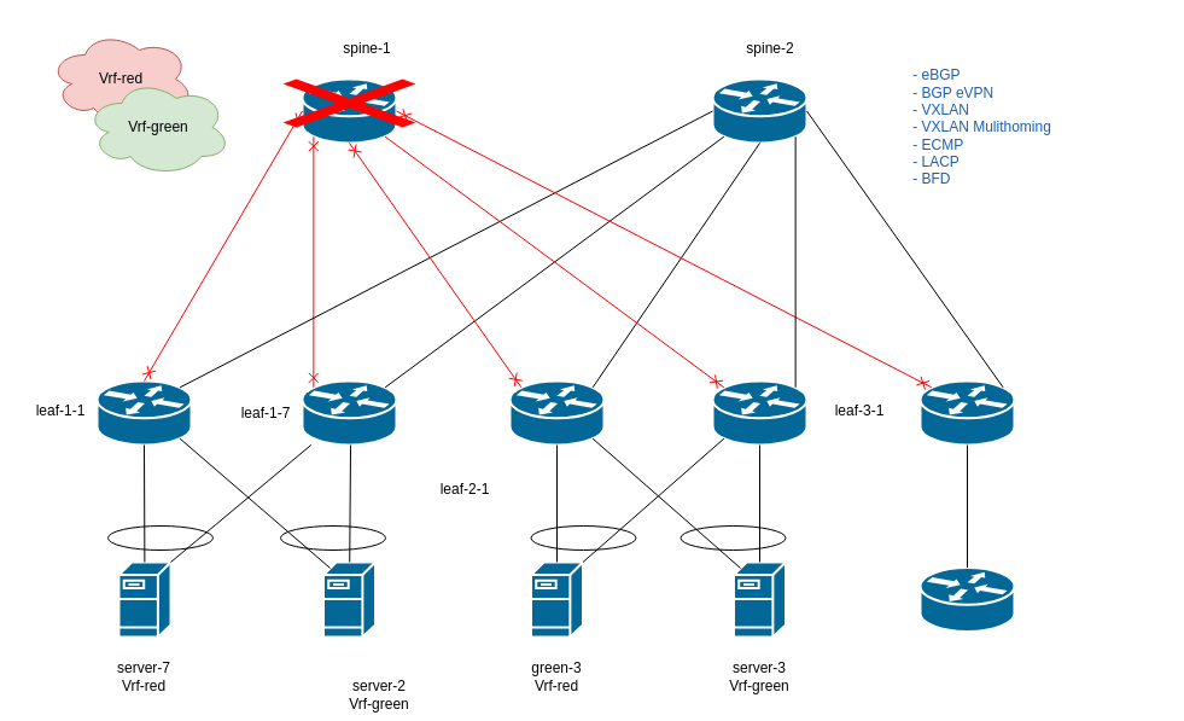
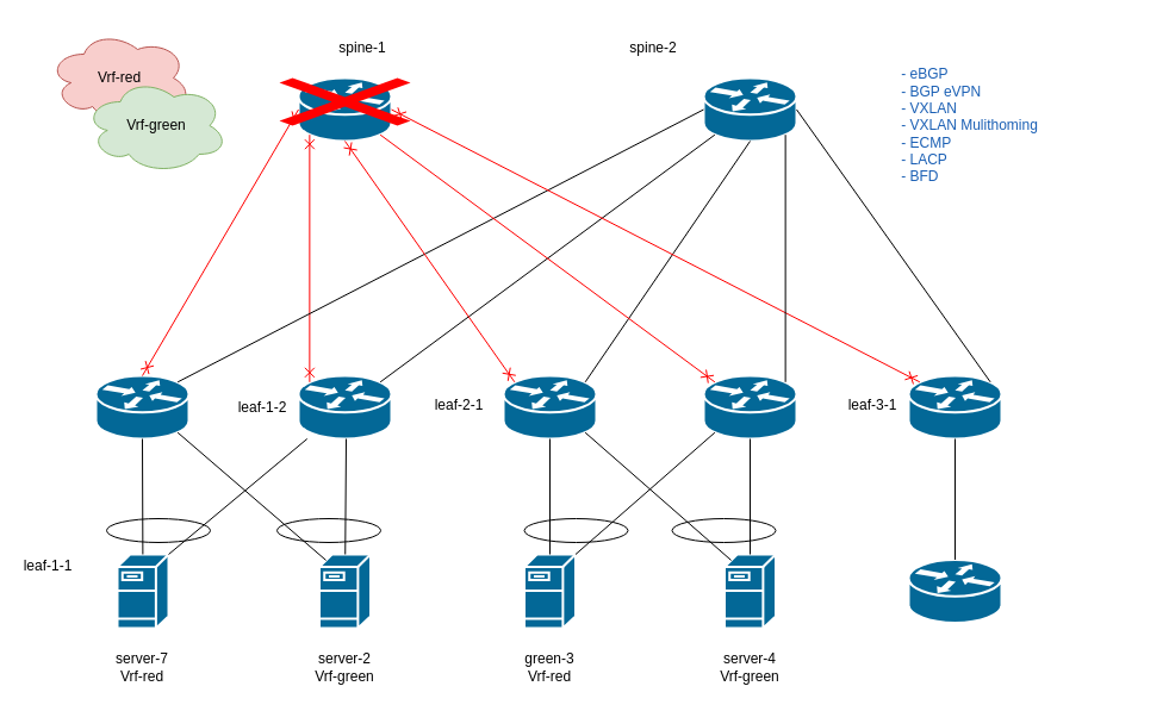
  <mxCell id="0" />
  <mxCell id="1" parent="0" />
  <mxCell id="2" value="" style="shape=mxgraph.cisco.routers.router;sketch=0;html=1;pointerEvents=1;dashed=0;fillColor=#036897;strokeColor=#ffffff;strokeWidth=2;verticalLabelPosition=bottom;verticalAlign=top;align=center;outlineConnect=0;" parent="1" vertex="1"><mxGeometry x="80" y="315" width="78" height="53" as="geometry" /></mxCell>
  <mxCell id="3" value="" style="shape=mxgraph.cisco.routers.router;sketch=0;html=1;pointerEvents=1;dashed=0;fillColor=#036897;strokeColor=#ffffff;strokeWidth=2;verticalLabelPosition=bottom;verticalAlign=top;align=center;outlineConnect=0;" parent="1" vertex="1"><mxGeometry x="250" y="65" width="78" height="53" as="geometry" /></mxCell>
  <mxCell id="4" value="" style="shape=mxgraph.cisco.routers.router;sketch=0;html=1;pointerEvents=1;dashed=0;fillColor=#036897;strokeColor=#ffffff;strokeWidth=2;verticalLabelPosition=bottom;verticalAlign=top;align=center;outlineConnect=0;" parent="1" vertex="1"><mxGeometry x="250" y="315" width="78" height="53" as="geometry" /></mxCell>
  <mxCell id="5" value="" style="shape=mxgraph.cisco.routers.router;sketch=0;html=1;pointerEvents=1;dashed=0;fillColor=#036897;strokeColor=#ffffff;strokeWidth=2;verticalLabelPosition=bottom;verticalAlign=top;align=center;outlineConnect=0;" parent="1" vertex="1"><mxGeometry x="422" y="315" width="78" height="53" as="geometry" /></mxCell>
  <mxCell id="6" value="" style="shape=mxgraph.cisco.routers.router;sketch=0;html=1;pointerEvents=1;dashed=0;fillColor=#036897;strokeColor=#ffffff;strokeWidth=2;verticalLabelPosition=bottom;verticalAlign=top;align=center;outlineConnect=0;" parent="1" vertex="1"><mxGeometry x="590" y="65" width="78" height="53" as="geometry" /></mxCell>
  <mxCell id="7" value="" style="endArrow=cross;html=1;rounded=0;entryX=0;entryY=0.5;entryDx=0;entryDy=0;entryPerimeter=0;exitX=0.5;exitY=0;exitDx=0;exitDy=0;exitPerimeter=0;startArrow=cross;startFill=0;endFill=0;strokeColor=#FF0000;" parent="1" source="2" target="3" edge="1"><mxGeometry width="50" height="50" relative="1" as="geometry"><mxPoint x="390" y="415" as="sourcePoint" /><mxPoint x="440" y="365" as="targetPoint" /></mxGeometry></mxCell>
  <mxCell id="8" value="" style="endArrow=none;html=1;rounded=0;entryX=0.12;entryY=0.9;entryDx=0;entryDy=0;entryPerimeter=0;exitX=0.88;exitY=0.1;exitDx=0;exitDy=0;exitPerimeter=0;" parent="1" source="4" edge="1" target="6"><mxGeometry width="50" height="50" relative="1" as="geometry"><mxPoint x="350" y="275" as="sourcePoint" /><mxPoint x="521" y="101" as="targetPoint" /></mxGeometry></mxCell>
  <mxCell id="9" value="" style="endArrow=cross;html=1;rounded=0;entryX=0.12;entryY=0.9;entryDx=0;entryDy=0;entryPerimeter=0;startArrow=cross;startFill=0;exitX=0.12;exitY=0.1;exitDx=0;exitDy=0;exitPerimeter=0;endFill=0;strokeColor=#FF0000;" parent="1" source="4" target="3" edge="1"><mxGeometry width="50" height="50" relative="1" as="geometry"><mxPoint x="220" y="315" as="sourcePoint" /><mxPoint x="279" y="111" as="targetPoint" /></mxGeometry></mxCell>
  <mxCell id="10" value="" style="endArrow=none;html=1;rounded=0;entryX=0.5;entryY=1;entryDx=0;entryDy=0;entryPerimeter=0;exitX=0.88;exitY=0.1;exitDx=0;exitDy=0;exitPerimeter=0;" parent="1" edge="1" target="6" source="5"><mxGeometry width="50" height="50" relative="1" as="geometry"><mxPoint x="656" y="222" as="sourcePoint" /><mxPoint x="570" y="98" as="targetPoint" /></mxGeometry></mxCell>
  <mxCell id="11" value="" style="endArrow=none;html=1;rounded=0;exitX=0.88;exitY=0.1;exitDx=0;exitDy=0;exitPerimeter=0;entryX=0;entryY=0.5;entryDx=0;entryDy=0;entryPerimeter=0;startArrow=none;startFill=0;endFill=0;strokeColor=#000000;" parent="1" source="2" target="6" edge="1"><mxGeometry width="50" height="50" relative="1" as="geometry"><mxPoint x="390" y="415" as="sourcePoint" /><mxPoint x="480" y="85" as="targetPoint" /></mxGeometry></mxCell>
  <mxCell id="12" value="" style="endArrow=cross;html=1;rounded=0;exitX=0.12;exitY=0.1;exitDx=0;exitDy=0;exitPerimeter=0;entryX=0.5;entryY=1;entryDx=0;entryDy=0;entryPerimeter=0;startArrow=cross;startFill=0;endFill=0;strokeColor=#FF0000;" parent="1" source="5" target="3" edge="1"><mxGeometry width="50" height="50" relative="1" as="geometry"><mxPoint x="219" y="240" as="sourcePoint" /><mxPoint x="510" y="107" as="targetPoint" /></mxGeometry></mxCell>
  <mxCell id="13" value="" style="shape=mxgraph.cisco.routers.router;sketch=0;html=1;pointerEvents=1;dashed=0;fillColor=#036897;strokeColor=#ffffff;strokeWidth=2;verticalLabelPosition=bottom;verticalAlign=top;align=center;outlineConnect=0;" vertex="1" parent="1"><mxGeometry x="762" y="315" width="78" height="53" as="geometry" /></mxCell>
  <mxCell id="14" value="" style="shape=mxgraph.cisco.routers.router;sketch=0;html=1;pointerEvents=1;dashed=0;fillColor=#036897;strokeColor=#ffffff;strokeWidth=2;verticalLabelPosition=bottom;verticalAlign=top;align=center;outlineConnect=0;" vertex="1" parent="1"><mxGeometry x="590" y="315" width="78" height="53" as="geometry" /></mxCell>
  <mxCell id="15" value="" style="endArrow=none;html=1;rounded=0;entryX=0.88;entryY=0.9;entryDx=0;entryDy=0;entryPerimeter=0;exitX=0.12;exitY=0.1;exitDx=0;exitDy=0;exitPerimeter=0;strokeColor=#FF0000;startArrow=cross;startFill=0;" edge="1" parent="1" source="14" target="3"><mxGeometry width="50" height="50" relative="1" as="geometry"><mxPoint x="600" y="265" as="sourcePoint" /><mxPoint x="710" y="365" as="targetPoint" /></mxGeometry></mxCell>
  <mxCell id="16" value="" style="endArrow=cross;html=1;rounded=0;exitX=1;exitY=0.5;exitDx=0;exitDy=0;exitPerimeter=0;entryX=0.12;entryY=0.1;entryDx=0;entryDy=0;entryPerimeter=0;strokeColor=#FF0000;startArrow=cross;startFill=0;endFill=0;" edge="1" parent="1" source="3" target="13"><mxGeometry width="50" height="50" relative="1" as="geometry"><mxPoint x="660" y="415" as="sourcePoint" /><mxPoint x="710" y="365" as="targetPoint" /></mxGeometry></mxCell>
  <mxCell id="17" value="" style="endArrow=none;html=1;rounded=0;exitX=0.88;exitY=0.1;exitDx=0;exitDy=0;exitPerimeter=0;entryX=0.88;entryY=0.9;entryDx=0;entryDy=0;entryPerimeter=0;" edge="1" parent="1" source="14" target="6"><mxGeometry width="50" height="50" relative="1" as="geometry"><mxPoint x="660" y="415" as="sourcePoint" /><mxPoint x="600" y="105" as="targetPoint" /></mxGeometry></mxCell>
  <mxCell id="18" value="" style="endArrow=none;html=1;rounded=0;exitX=0.88;exitY=0.1;exitDx=0;exitDy=0;exitPerimeter=0;entryX=1;entryY=0.5;entryDx=0;entryDy=0;entryPerimeter=0;" edge="1" parent="1" source="13" target="6"><mxGeometry width="50" height="50" relative="1" as="geometry"><mxPoint x="840" y="305" as="sourcePoint" /><mxPoint x="970" y="85" as="targetPoint" /></mxGeometry></mxCell>
  <mxCell id="19" value="&lt;div&gt;spine-1&lt;/div&gt;" style="text;html=1;align=center;verticalAlign=middle;whiteSpace=wrap;rounded=0;" vertex="1" parent="1"><mxGeometry x="274" y="25" width="60" height="30" as="geometry" /></mxCell>
- <mxCell id="20" value="&lt;div&gt;spine-2&lt;/div&gt;" style="text;html=1;align=center;verticalAlign=middle;whiteSpace=wrap;rounded=0;" vertex="1" parent="1"><mxGeometry x="607.5" y="25" width="60" height="30" as="geometry" /></mxCell>
- <mxCell id="21" value="&lt;div&gt;leaf-1-1&lt;/div&gt;" style="text;html=1;align=center;verticalAlign=middle;whiteSpace=wrap;rounded=0;" vertex="1" parent="1"><mxGeometry x="20" y="325" width="60" height="30" as="geometry" /></mxCell>
- <mxCell id="22" value="&lt;div&gt;leaf-1-7&lt;/div&gt;" style="text;html=1;align=center;verticalAlign=middle;whiteSpace=wrap;rounded=0;" vertex="1" parent="1"><mxGeometry x="190" y="326.5" width="60" height="30" as="geometry" /></mxCell>
+ <mxCell id="20" value="&lt;div&gt;spine-2&lt;/div&gt;" style="text;html=1;align=center;verticalAlign=middle;whiteSpace=wrap;rounded=0;" vertex="1" parent="1"><mxGeometry x="517.5" y="25" width="60" height="30" as="geometry" /></mxCell>
+ <mxCell id="21" value="&lt;div&gt;leaf-1-1&lt;/div&gt;" style="text;html=1;align=center;verticalAlign=middle;whiteSpace=wrap;rounded=0;" vertex="1" parent="1"><mxGeometry x="10" y="460" width="60" height="30" as="geometry" /></mxCell>
+ <mxCell id="22" value="&lt;div&gt;leaf-1-2&lt;/div&gt;" style="text;html=1;align=center;verticalAlign=middle;whiteSpace=wrap;rounded=0;" vertex="1" parent="1"><mxGeometry x="190" y="326.5" width="60" height="30" as="geometry" /></mxCell>
  <mxCell id="23" value="" style="shape=mxgraph.cisco.servers.fileserver;sketch=0;html=1;pointerEvents=1;dashed=0;fillColor=#036897;strokeColor=#ffffff;strokeWidth=2;verticalLabelPosition=bottom;verticalAlign=top;align=center;outlineConnect=0;" vertex="1" parent="1"><mxGeometry x="98" y="465" width="43" height="62" as="geometry" /></mxCell>
  <mxCell id="24" value="" style="shape=mxgraph.cisco.servers.fileserver;sketch=0;html=1;pointerEvents=1;dashed=0;fillColor=#036897;strokeColor=#ffffff;strokeWidth=2;verticalLabelPosition=bottom;verticalAlign=top;align=center;outlineConnect=0;" vertex="1" parent="1"><mxGeometry x="267.5" y="465" width="43" height="62" as="geometry" /></mxCell>
  <mxCell id="25" value="" style="shape=mxgraph.cisco.servers.fileserver;sketch=0;html=1;pointerEvents=1;dashed=0;fillColor=#036897;strokeColor=#ffffff;strokeWidth=2;verticalLabelPosition=bottom;verticalAlign=top;align=center;outlineConnect=0;" vertex="1" parent="1"><mxGeometry x="439.5" y="465" width="43" height="62" as="geometry" /></mxCell>
  <mxCell id="26" value="" style="shape=mxgraph.cisco.routers.router;sketch=0;html=1;pointerEvents=1;dashed=0;fillColor=#036897;strokeColor=#ffffff;strokeWidth=2;verticalLabelPosition=bottom;verticalAlign=top;align=center;outlineConnect=0;" vertex="1" parent="1"><mxGeometry x="762" y="469.5" width="78" height="53" as="geometry" /></mxCell>
  <mxCell id="27" value="" style="endArrow=none;html=1;rounded=0;entryX=0.5;entryY=1;entryDx=0;entryDy=0;entryPerimeter=0;startArrow=none;startFill=0;endFill=0;strokeColor=#000000;" edge="1" parent="1" source="23" target="2"><mxGeometry width="50" height="50" relative="1" as="geometry"><mxPoint x="660" y="305" as="sourcePoint" /><mxPoint x="710" y="255" as="targetPoint" /></mxGeometry></mxCell>
  <mxCell id="28" value="" style="endArrow=none;html=1;rounded=0;" edge="1" parent="1" source="24"><mxGeometry width="50" height="50" relative="1" as="geometry"><mxPoint x="240" y="418" as="sourcePoint" /><mxPoint x="290" y="368" as="targetPoint" /></mxGeometry></mxCell>
  <mxCell id="29" value="" style="endArrow=none;html=1;rounded=0;exitX=1;exitY=0;exitDx=0;exitDy=0;exitPerimeter=0;startArrow=none;startFill=0;" edge="1" parent="1" source="23" target="4"><mxGeometry width="50" height="50" relative="1" as="geometry"><mxPoint x="660" y="305" as="sourcePoint" /><mxPoint x="710" y="255" as="targetPoint" /></mxGeometry></mxCell>
  <mxCell id="30" value="" style="endArrow=none;html=1;rounded=0;entryX=0.88;entryY=0.9;entryDx=0;entryDy=0;entryPerimeter=0;exitX=0.13;exitY=0.08;exitDx=0;exitDy=0;exitPerimeter=0;" edge="1" parent="1" source="24" target="2"><mxGeometry width="50" height="50" relative="1" as="geometry"><mxPoint x="660" y="305" as="sourcePoint" /><mxPoint x="710" y="255" as="targetPoint" /></mxGeometry></mxCell>
  <mxCell id="31" value="" style="shape=mxgraph.cisco.servers.fileserver;sketch=0;html=1;pointerEvents=1;dashed=0;fillColor=#036897;strokeColor=#ffffff;strokeWidth=2;verticalLabelPosition=bottom;verticalAlign=top;align=center;outlineConnect=0;" vertex="1" parent="1"><mxGeometry x="607.5" y="465" width="43" height="62" as="geometry" /></mxCell>
  <mxCell id="32" value="" style="endArrow=none;html=1;rounded=0;entryX=0.5;entryY=0;entryDx=0;entryDy=0;entryPerimeter=0;" edge="1" parent="1" source="5" target="25"><mxGeometry width="50" height="50" relative="1" as="geometry"><mxPoint x="660" y="305" as="sourcePoint" /><mxPoint x="710" y="255" as="targetPoint" /></mxGeometry></mxCell>
  <mxCell id="33" value="" style="endArrow=none;html=1;rounded=0;" edge="1" parent="1" source="31" target="14"><mxGeometry width="50" height="50" relative="1" as="geometry"><mxPoint x="660" y="305" as="sourcePoint" /><mxPoint x="710" y="255" as="targetPoint" /></mxGeometry></mxCell>
  <mxCell id="34" value="" style="endArrow=none;html=1;rounded=0;exitX=0.88;exitY=0.9;exitDx=0;exitDy=0;exitPerimeter=0;entryX=0.13;entryY=0.08;entryDx=0;entryDy=0;entryPerimeter=0;" edge="1" parent="1" source="5" target="31"><mxGeometry width="50" height="50" relative="1" as="geometry"><mxPoint x="660" y="305" as="sourcePoint" /><mxPoint x="710" y="255" as="targetPoint" /></mxGeometry></mxCell>
  <mxCell id="35" value="" style="endArrow=none;html=1;rounded=0;exitX=1;exitY=0;exitDx=0;exitDy=0;exitPerimeter=0;entryX=0.12;entryY=0.9;entryDx=0;entryDy=0;entryPerimeter=0;" edge="1" parent="1" source="25" target="14"><mxGeometry width="50" height="50" relative="1" as="geometry"><mxPoint x="660" y="305" as="sourcePoint" /><mxPoint x="710" y="255" as="targetPoint" /></mxGeometry></mxCell>
  <mxCell id="36" value="" style="endArrow=none;html=1;rounded=0;exitX=0.5;exitY=1;exitDx=0;exitDy=0;exitPerimeter=0;entryX=0.5;entryY=0;entryDx=0;entryDy=0;entryPerimeter=0;" edge="1" parent="1" source="13" target="26"><mxGeometry width="50" height="50" relative="1" as="geometry"><mxPoint x="660" y="305" as="sourcePoint" /><mxPoint x="710" y="255" as="targetPoint" /></mxGeometry></mxCell>
- <mxCell id="37" value="&lt;div&gt;leaf-2-1&lt;/div&gt;" style="text;html=1;align=center;verticalAlign=middle;whiteSpace=wrap;rounded=0;" vertex="1" parent="1"><mxGeometry x="355" y="390" width="60" height="30" as="geometry" /></mxCell>
- <mxCell id="38" value="&lt;div&gt;leaf-3-1&lt;/div&gt;" style="text;html=1;align=center;verticalAlign=middle;whiteSpace=wrap;rounded=0;" vertex="1" parent="1"><mxGeometry x="682" y="325" width="60" height="30" as="geometry" /></mxCell>
+ <mxCell id="37" value="&lt;div&gt;leaf-2-1&lt;/div&gt;" style="text;html=1;align=center;verticalAlign=middle;whiteSpace=wrap;rounded=0;" vertex="1" parent="1"><mxGeometry x="355" y="325" width="60" height="30" as="geometry" /></mxCell>
+ <mxCell id="38" value="&lt;div&gt;leaf-3-1&lt;/div&gt;" style="text;html=1;align=center;verticalAlign=middle;whiteSpace=wrap;rounded=0;" vertex="1" parent="1"><mxGeometry x="702" y="325" width="60" height="30" as="geometry" /></mxCell>
  <mxCell id="39" value="&lt;div&gt;server-7&lt;/div&gt;&lt;div&gt;Vrf-red&lt;br&gt;&lt;/div&gt;" style="text;html=1;align=center;verticalAlign=middle;whiteSpace=wrap;rounded=0;" vertex="1" parent="1"><mxGeometry x="89" y="545" width="60" height="30" as="geometry" /></mxCell>
- <mxCell id="40" value="&lt;div&gt;server-2&lt;/div&gt;&lt;div&gt;Vrf-green&lt;br&gt;&lt;/div&gt;" style="text;html=1;align=center;verticalAlign=middle;whiteSpace=wrap;rounded=0;" vertex="1" parent="1"><mxGeometry x="284" y="560" width="60" height="30" as="geometry" /></mxCell>
+ <mxCell id="40" value="&lt;div&gt;server-2&lt;/div&gt;&lt;div&gt;Vrf-green&lt;br&gt;&lt;/div&gt;" style="text;html=1;align=center;verticalAlign=middle;whiteSpace=wrap;rounded=0;" vertex="1" parent="1"><mxGeometry x="259" y="545" width="60" height="30" as="geometry" /></mxCell>
  <mxCell id="41" value="&lt;div&gt;green-3&lt;/div&gt;&lt;div&gt;Vrf-red&lt;br&gt;&lt;/div&gt;" style="text;html=1;align=center;verticalAlign=middle;whiteSpace=wrap;rounded=0;" vertex="1" parent="1"><mxGeometry x="431" y="545" width="60" height="30" as="geometry" /></mxCell>
- <mxCell id="42" value="&lt;div&gt;server-3&lt;/div&gt;&lt;div&gt;Vrf-green&lt;br&gt;&lt;/div&gt;" style="text;html=1;align=center;verticalAlign=middle;whiteSpace=wrap;rounded=0;" vertex="1" parent="1"><mxGeometry x="599" y="545" width="60" height="30" as="geometry" /></mxCell>
+ <mxCell id="42" value="&lt;div&gt;server-4&lt;/div&gt;&lt;div&gt;Vrf-green&lt;br&gt;&lt;/div&gt;" style="text;html=1;align=center;verticalAlign=middle;whiteSpace=wrap;rounded=0;" vertex="1" parent="1"><mxGeometry x="599" y="545" width="60" height="30" as="geometry" /></mxCell>
  <mxCell id="43" value="Vrf-red" style="ellipse;shape=cloud;whiteSpace=wrap;html=1;fillColor=#f8cecc;strokeColor=#b85450;" vertex="1" parent="1"><mxGeometry x="40" y="25" width="120" height="80" as="geometry" /></mxCell>
  <mxCell id="44" value="Vrf-green" style="ellipse;shape=cloud;whiteSpace=wrap;html=1;fillColor=#d5e8d4;strokeColor=#82b366;" vertex="1" parent="1"><mxGeometry x="70.5" y="65" width="120" height="80" as="geometry" /></mxCell>
  <mxCell id="45" value="&lt;div align=&quot;left&quot;&gt;&lt;font color=&quot;#1a5fb4&quot;&gt;- eBGP&lt;/font&gt;&lt;/div&gt;&lt;div align=&quot;left&quot;&gt;&lt;font color=&quot;#1a5fb4&quot;&gt;- BGP eVPN&lt;br&gt;&lt;/font&gt;&lt;/div&gt;&lt;div align=&quot;left&quot;&gt;&lt;font color=&quot;#1a5fb4&quot;&gt;- VXLAN&lt;/font&gt;&lt;/div&gt;&lt;div align=&quot;left&quot;&gt;&lt;font color=&quot;#1a5fb4&quot;&gt;- VXLAN Mulithoming&lt;/font&gt;&lt;/div&gt;&lt;div align=&quot;left&quot;&gt;&lt;font color=&quot;#1a5fb4&quot;&gt;- ECMP&lt;/font&gt;&lt;/div&gt;&lt;div align=&quot;left&quot;&gt;&lt;font color=&quot;#1a5fb4&quot;&gt;- LACP&lt;/font&gt;&lt;/div&gt;&lt;div align=&quot;left&quot;&gt;&lt;font color=&quot;#1a5fb4&quot;&gt;- BFD&lt;br&gt;&lt;/font&gt;&lt;/div&gt;" style="text;html=1;align=center;verticalAlign=middle;whiteSpace=wrap;rounded=0;" vertex="1" parent="1"><mxGeometry x="668" y="20" width="291" height="170" as="geometry" /></mxCell>
  <mxCell id="46" value="" style="ellipse;whiteSpace=wrap;html=1;fillColor=none;" vertex="1" parent="1"><mxGeometry x="563.5" y="435" width="87" height="20" as="geometry" /></mxCell>
  <mxCell id="47" value="" style="ellipse;whiteSpace=wrap;html=1;fillColor=none;" vertex="1" parent="1"><mxGeometry x="439.5" y="435" width="87" height="20" as="geometry" /></mxCell>
  <mxCell id="48" value="" style="ellipse;whiteSpace=wrap;html=1;fillColor=none;" vertex="1" parent="1"><mxGeometry x="232" y="435" width="87" height="20" as="geometry" /></mxCell>
  <mxCell id="49" value="" style="ellipse;whiteSpace=wrap;html=1;fillColor=none;strokeColor=#000000;" vertex="1" parent="1"><mxGeometry x="89" y="435" width="87" height="20" as="geometry" /></mxCell>
  <mxCell id="50" value="" style="shape=mxgraph.mockup.markup.redX;fillColor=#ff0000;html=1;shadow=0;whiteSpace=wrap;strokeColor=none;" vertex="1" parent="1"><mxGeometry x="234" y="65" width="110" height="40" as="geometry" /></mxCell>
